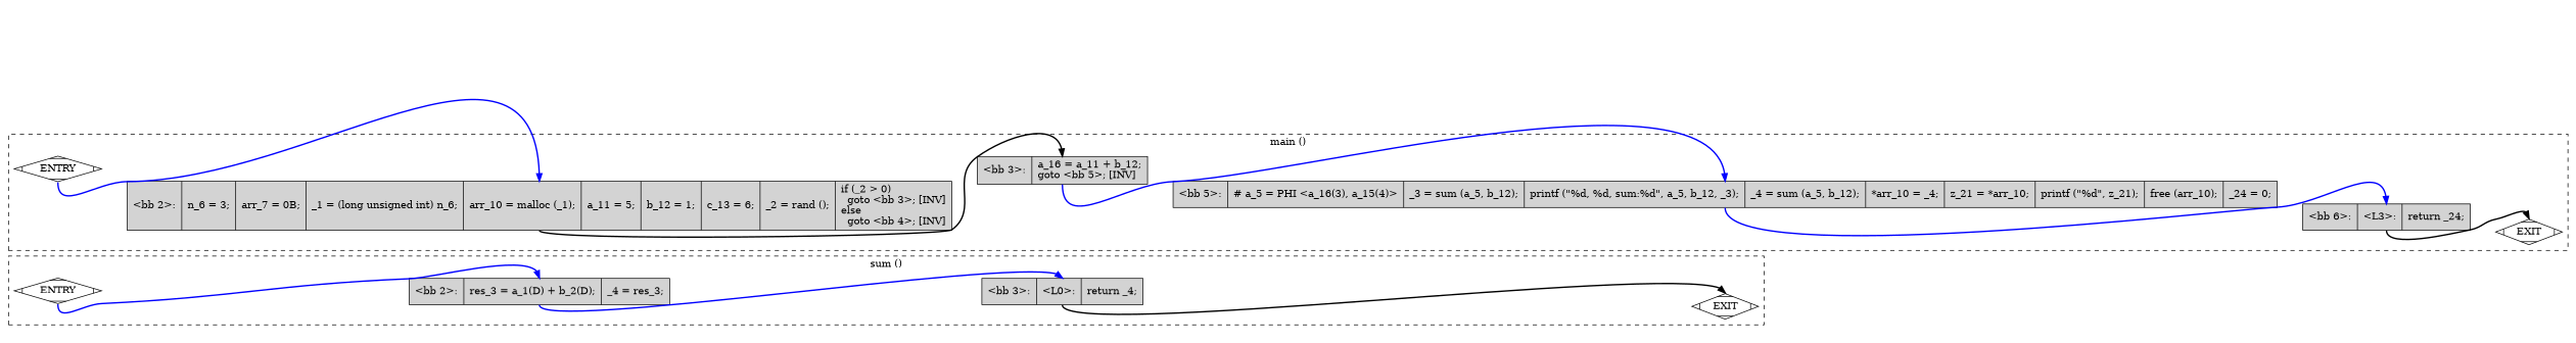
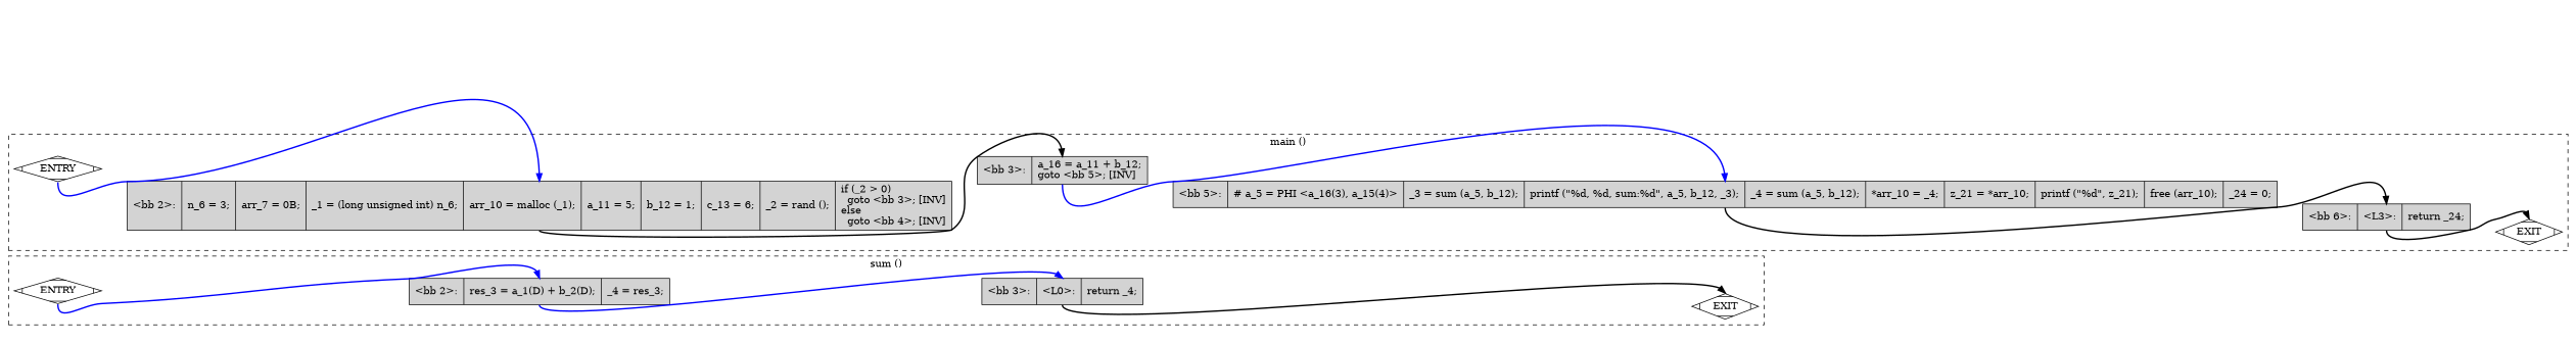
  digraph {
    rankdir=LR
    node [fillcolor=lightgrey shape=record style=filled]
    edge [constraint=true headport=n style="solid,bold" tailport=s color=blue weight=100]
    n1 [fillcolor=white label=ENTRY shape=Mdiamond]
    n2 [fillcolor=white label=EXIT shape=Mdiamond]
    n3 [label="{\<bb\ 2\>:\l|res_3\ =\ a_1(D)\ +\ b_2(D);\l|_4\ =\ res_3;\l}"]
    n4 [label="{\<bb\ 3\>:\l|\<L0\>:\l|return\ _4;\l}"]
    n5 [fillcolor=white label=ENTRY shape=Mdiamond]
    n6 [fillcolor=white label=EXIT shape=Mdiamond]
    n7 [label="{\<bb\ 2\>:\l|n_6\ =\ 3;\l|arr_7\ =\ 0B;\l|_1\ =\ (long\ unsigned\ int)\ n_6;\l|arr_10\ =\ malloc\ (_1);\l|a_11\ =\ 5;\l|b_12\ =\ 1;\l|c_13\ =\ 6;\l|_2\ =\ rand\ ();\l|if\ (_2\ \>\ 0)\l\ \ goto\ \<bb\ 3\>;\ [INV]\lelse\l\ \ goto\ \<bb\ 4\>;\ [INV]\l}"]
    n8 [label="{\<bb\ 3\>:\l|a_16\ =\ a_11\ +\ b_12;\lgoto\ \<bb\ 5\>;\ [INV]\l}"]
    n9 [label="{\<bb\ 5\>:\l|#\ a_5\ =\ PHI\ \<a_16(3),\ a_15(4)\>\l|_3\ =\ sum\ (a_5,\ b_12);\l|printf\ (\"%d,\ %d,\ sum:%d\",\ a_5,\ b_12,\ _3);\l|_4\ =\ sum\ (a_5,\ b_12);\l|*arr_10\ =\ _4;\l|z_21\ =\ *arr_10;\l|printf\ (\"%d\",\ z_21);\l|free\ (arr_10);\l|_24\ =\ 0;\l}"]
    n10 [label="{\<bb\ 6\>:\l|\<L3\>:\l|return\ _24;\l}"]
    subgraph cluster_1 {
      color=black
      label="sum ()"
      style=dashed
      n1
      n2
      n3
      n4
    }
    subgraph cluster_2 {
      color=black
      label="main ()"
      style=dashed
      n5
      n6
      n7
      n8
      n9
      n10
    }
    n1 -> n2 [style=invis color="" weight=""]
    n1 -> n3
    n3 -> n4
    n4 -> n2 [color=black weight=10]
    n5 -> n6 [style=invis color="" weight=""]
    n5 -> n7
    n7 -> n8 [color=black weight=10]
    n8 -> n9
-   n9 -> n10
+   n9 -> n10 [color=black]
    n10 -> n6 [color=black weight=10]
  }
